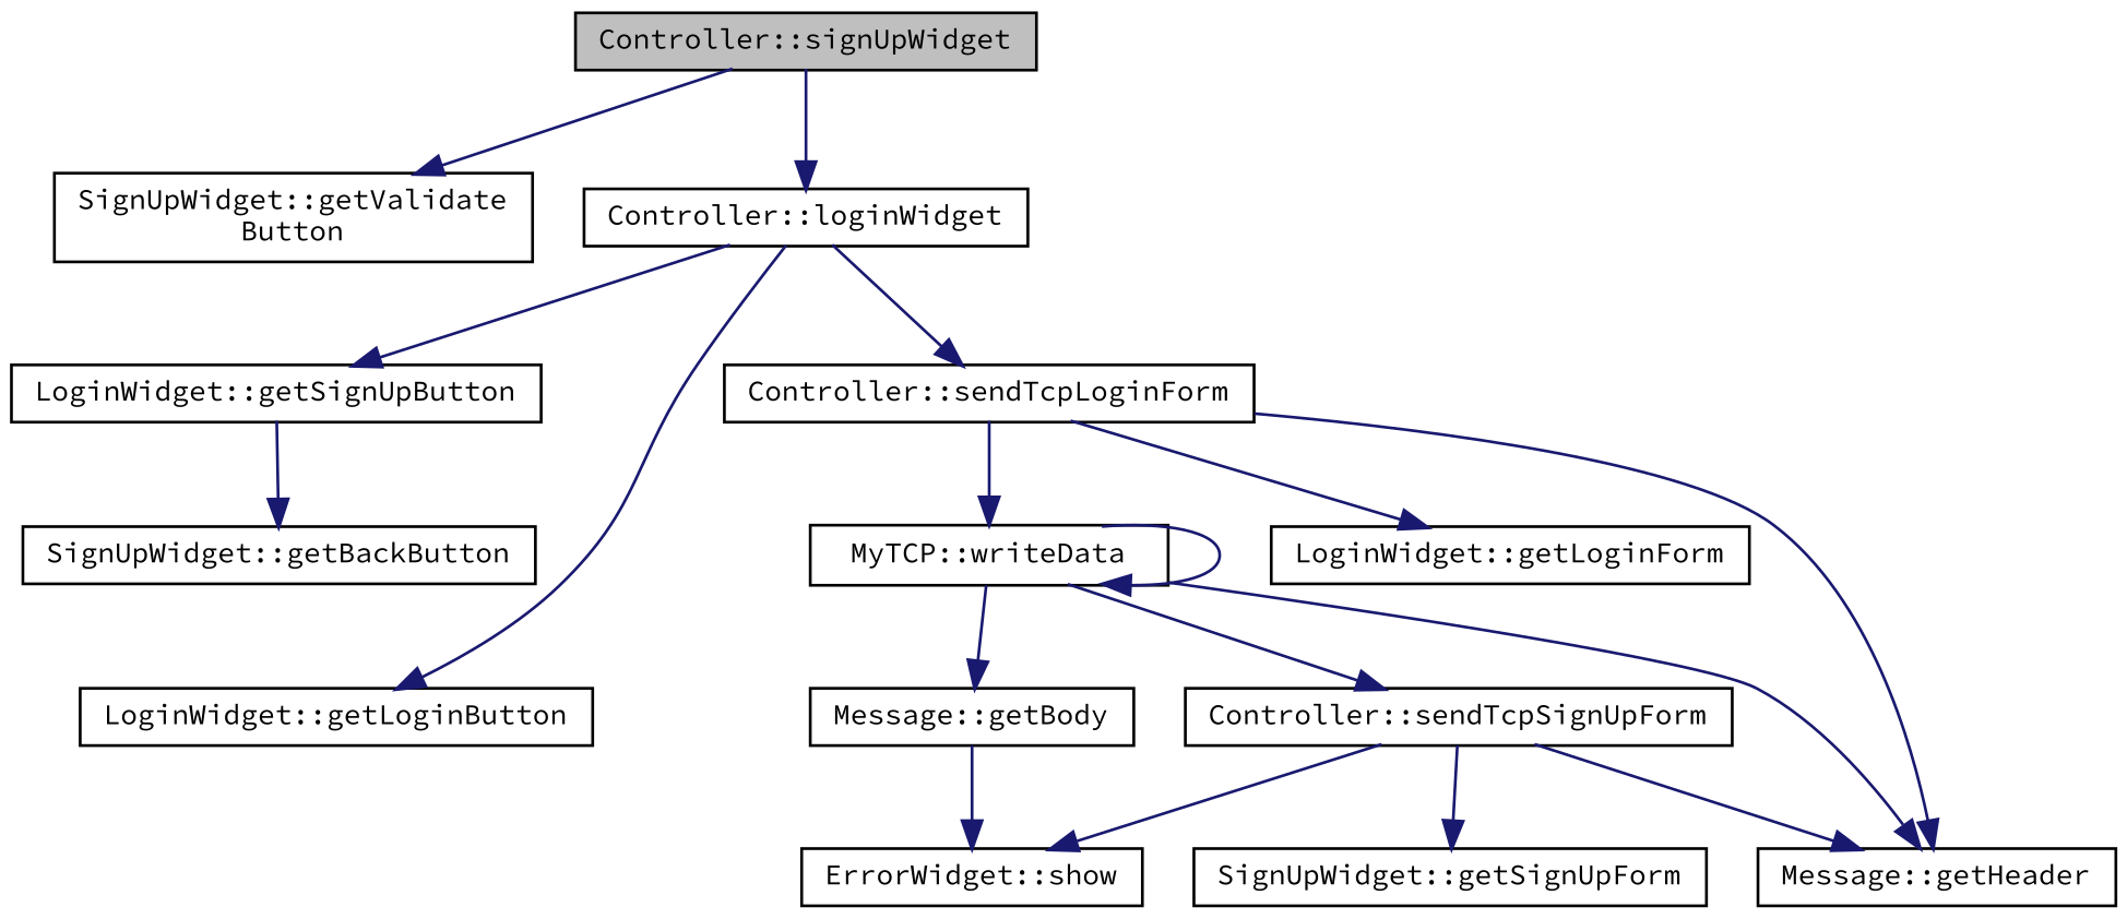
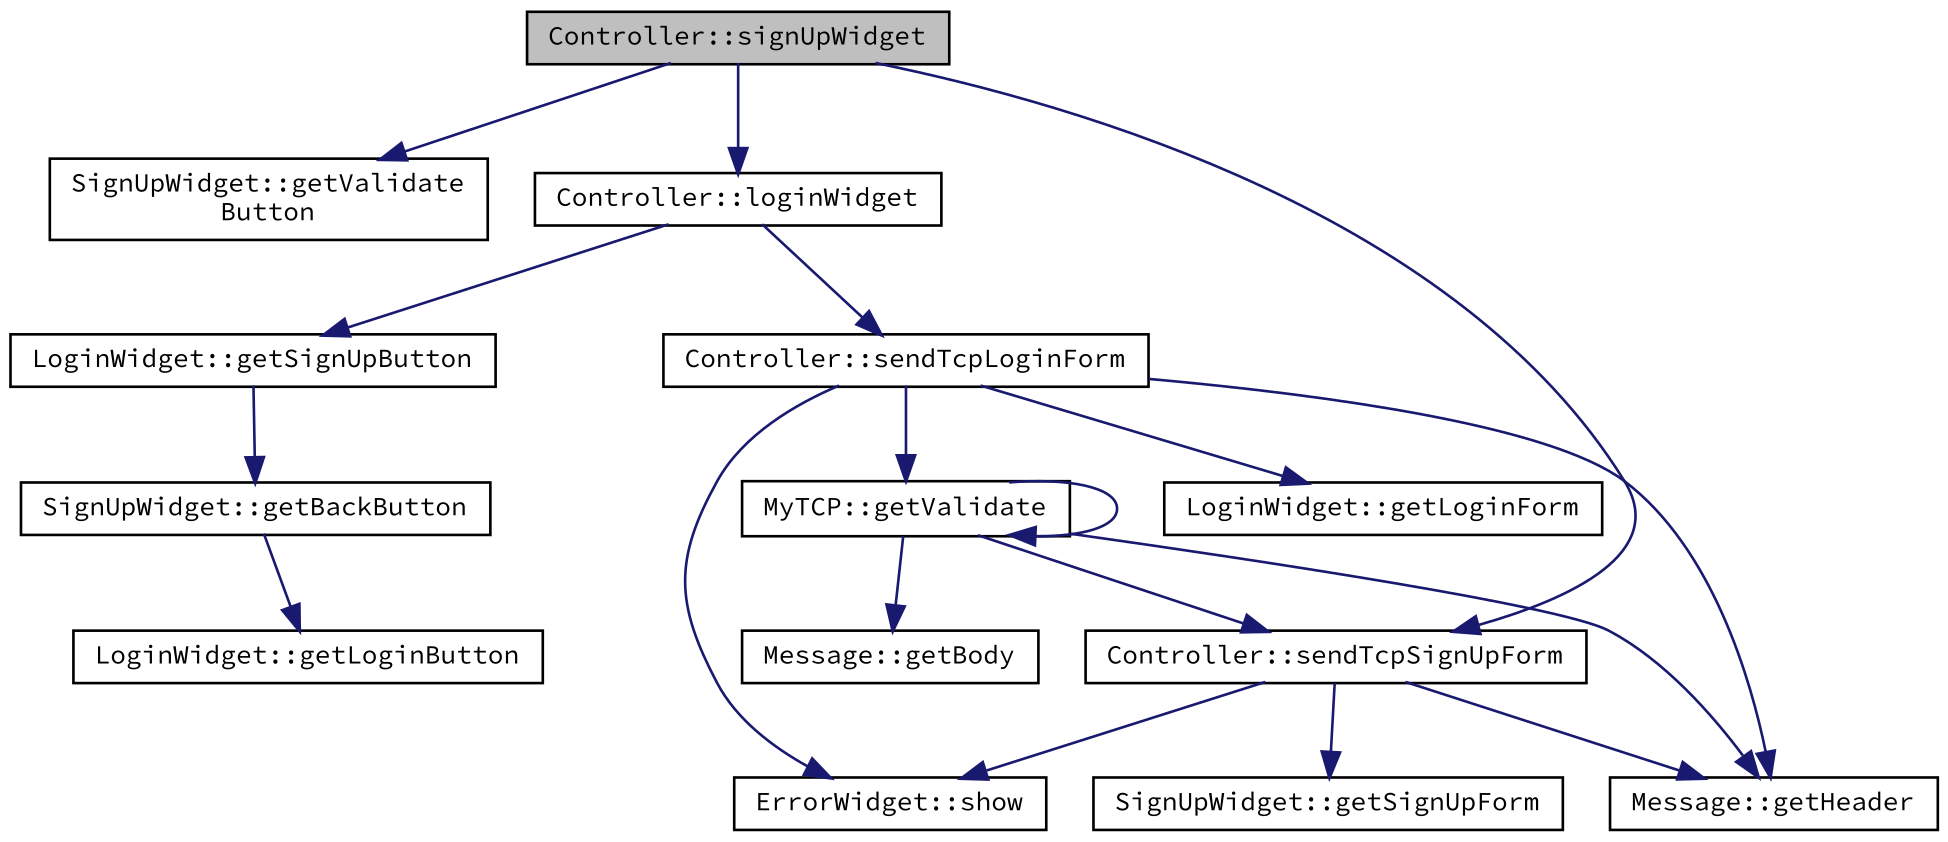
  digraph {
    fontname="Source Code Pro"
    rankdir=TB
    node [color=black fillcolor=white fontname="Source Code Pro" fontsize=10 shape=record style=filled]
    edge [color=midnightblue fontname="Source Code Pro" fontsize=10 labelfontname=Helvetica labelfontsize=10 style=solid]
    n1 [fillcolor=grey75 fontcolor=black height=0.2 label="Controller::signUpWidget" width=0.4]
    n2 [height=0.2 label="SignUpWidget::getValidate\lButton" width=0.4]
    n3 [height=0.2 label="Controller::loginWidget" width=0.4]
    n4 [height=0.2 label="Controller::sendTcpSignUpForm" width=0.4]
    n5 [height=0.2 label="SignUpWidget::getBackButton" width=0.4]
    n6 [height=0.2 label="LoginWidget::getLoginButton" width=0.4]
    n7 [height=0.2 label="LoginWidget::getSignUpButton" width=0.4]
    n8 [height=0.2 label="Controller::sendTcpLoginForm" width=0.4]
    n9 [height=0.2 label="Message::getHeader" width=0.4]
    n10 [height=0.2 label="ErrorWidget::show" width=0.4]
    n11 [height=0.2 label="SignUpWidget::getSignUpForm" width=0.4]
    n12 [height=0.2 label="LoginWidget::getLoginForm" width=0.4]
-   n13 [height=0.2 label="MyTCP::writeData" width=0.4]
+   n13 [height=0.2 label="MyTCP::getValidate" width=0.4]
    n14 [height=0.2 label="Message::getBody" width=0.4]
    n1 -> n2
    n1 -> n3
-   n3 -> n6
+   n1 -> n4
+   n5 -> n6
    n3 -> n7
    n3 -> n8
    n4 -> n9
    n4 -> n10
    n4 -> n11
    n7 -> n5
    n8 -> n9
-   n14 -> n10
+   n8 -> n10
    n8 -> n12
    n8 -> n13
    n13 -> n4
    n13 -> n9
    n13 -> n13
    n13 -> n14
  }
